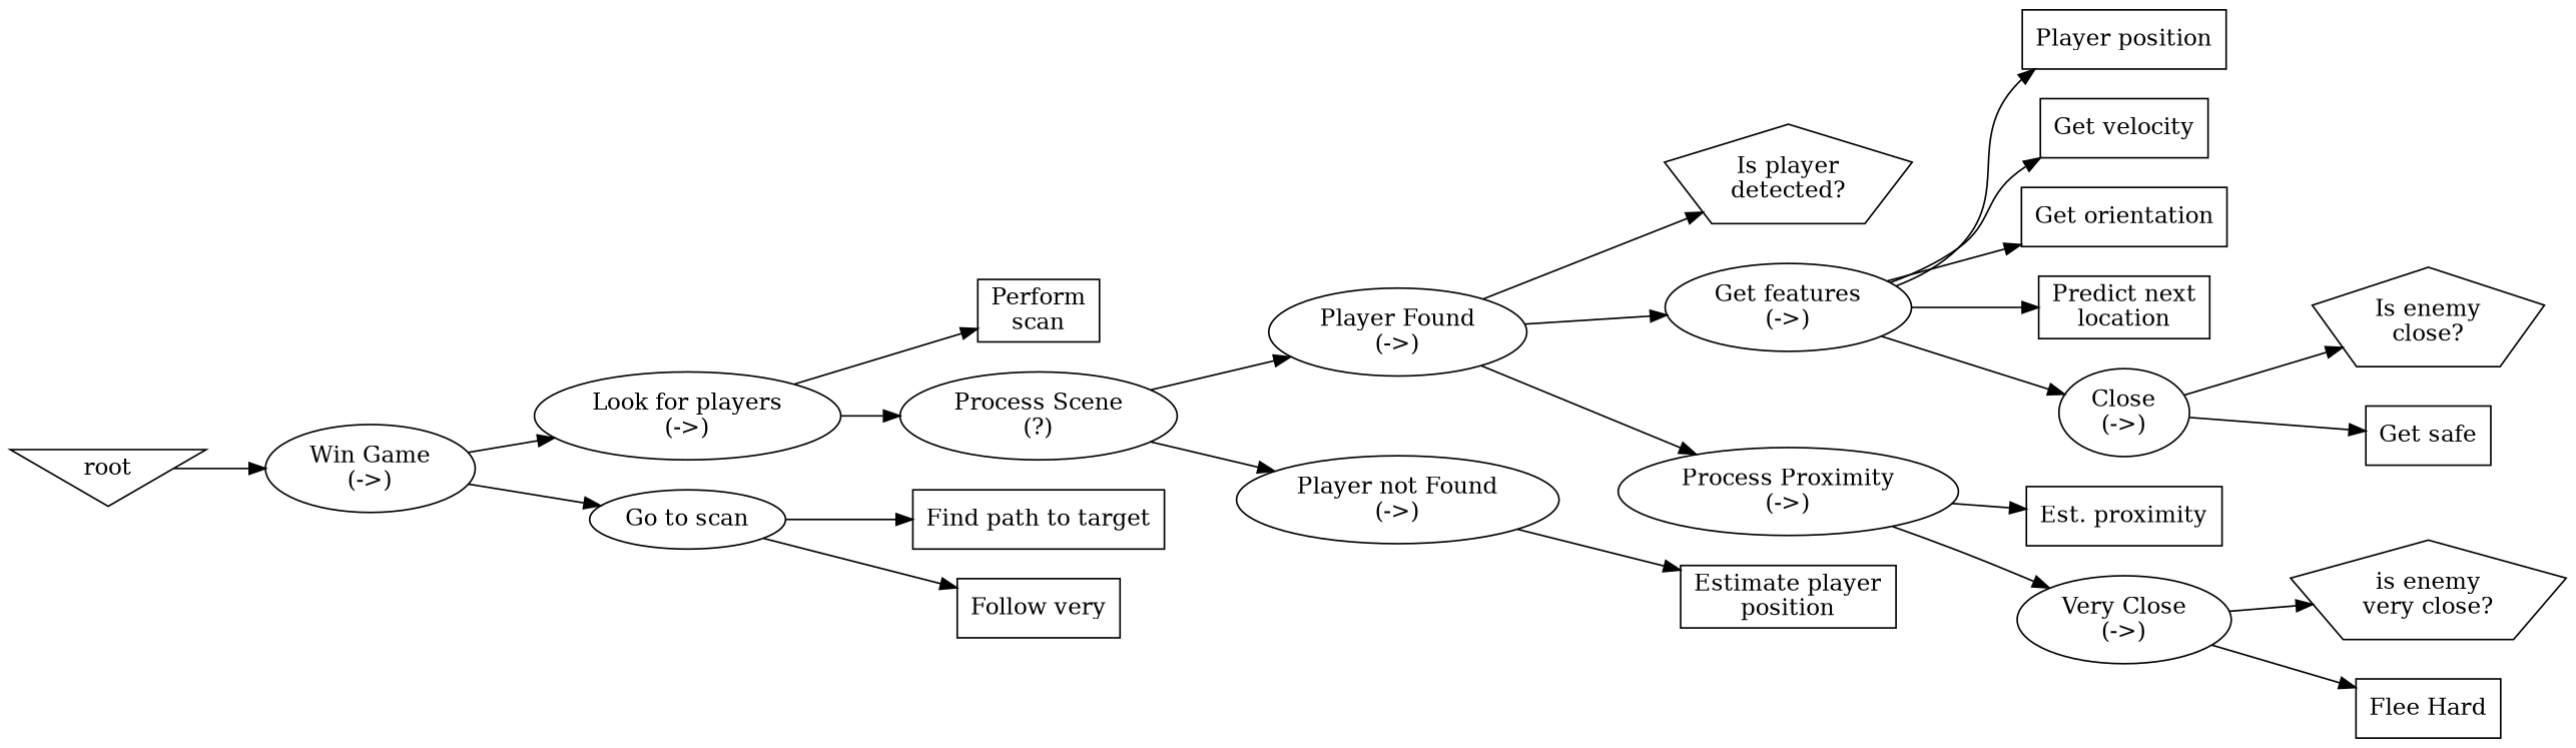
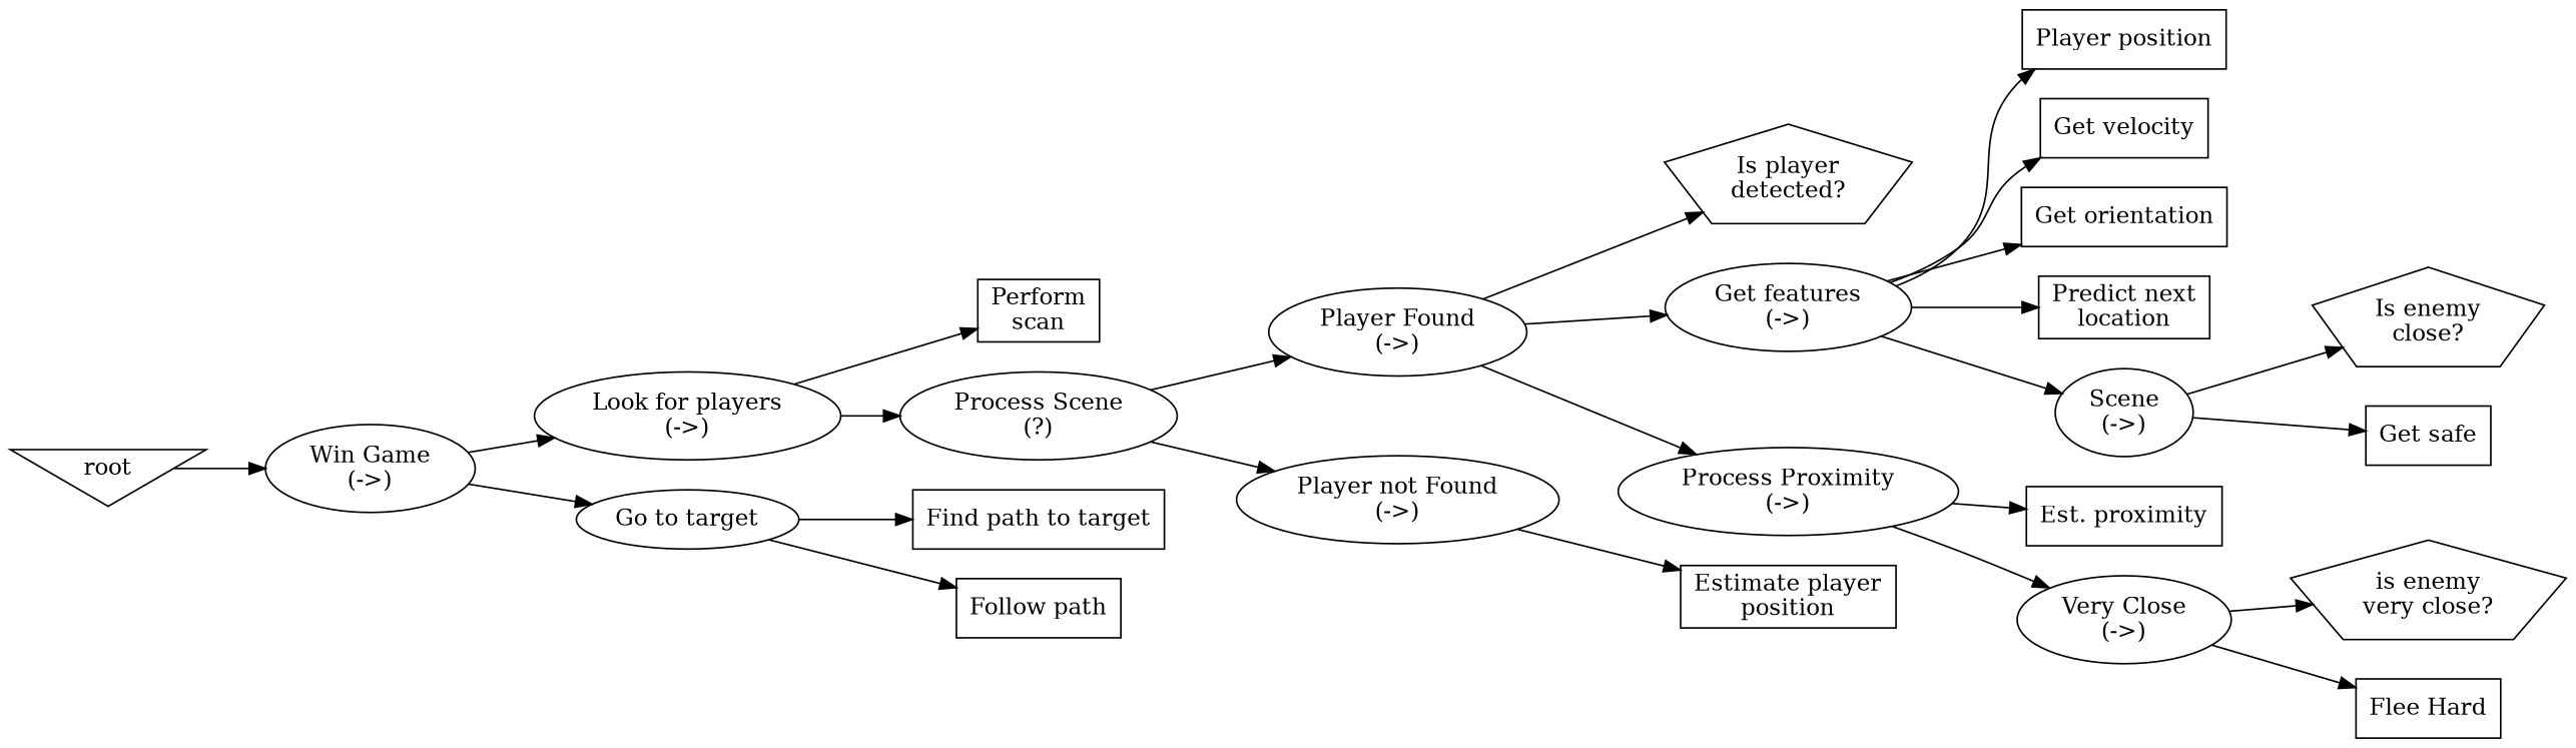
  digraph {
    rankdir=LR
    node [shape=box]
    root [shape=invtriangle]
    n2 [label="Win Game\n(->)" shape=""]
    n3 [label="Look for players\n(->)" shape=""]
-   n4 [label="Go to scan" shape=""]
+   n4 [label="Go to target" shape=""]
    n5 [label="Perform\nscan"]
    n6 [label="Process Scene\n(?)" shape=""]
    n7 [label="Find path to target"]
-   n8 [label="Follow very"]
+   n8 [label="Follow path"]
    n9 [label="Player Found\n(->)" shape=""]
    n10 [label="Player not Found\n(->)" shape=""]
    n11 [label="Is player\ndetected?" shape=pentagon]
    n12 [label="Get features\n(->)" shape=""]
    n13 [label="Process Proximity\n(->)" shape=""]
    n14 [label="Estimate player\nposition"]
    n15 [label="Player position"]
    n16 [label="Get velocity"]
    n17 [label="Get orientation"]
    n18 [label="Predict next\nlocation"]
-   n19 [label="Close\n(->)" shape=""]
+   n19 [label="Scene\n(->)" shape=""]
    n20 [label="Est. proximity"]
    n21 [label="Very Close\n(->)" shape=""]
    n22 [label="is enemy\nvery close?" shape=pentagon]
    n23 [label="Flee Hard"]
    n24 [label="Is enemy\nclose?" shape=pentagon]
    n25 [label="Get safe"]
    root -> n2
    n2 -> n3
    n2 -> n4
    n3 -> n5
    n3 -> n6
    n4 -> n7
    n4 -> n8
    n6 -> n9
    n6 -> n10
    n9 -> n11
    n9 -> n12
    n9 -> n13
    n10 -> n14
    n12 -> n15
    n12 -> n16
    n12 -> n17
    n12 -> n18
    n12 -> n19
    n13 -> n20
    n13 -> n21
    n19 -> n24
    n19 -> n25
    n21 -> n22
    n21 -> n23
  }
